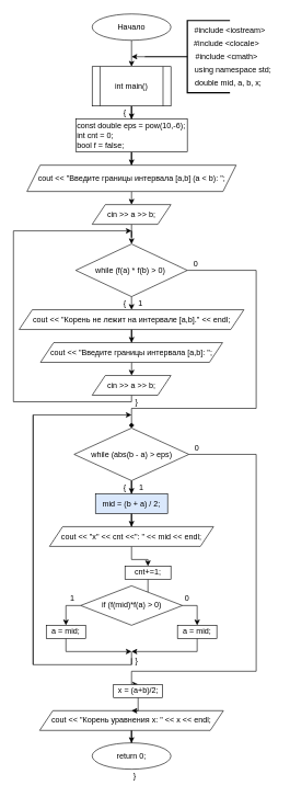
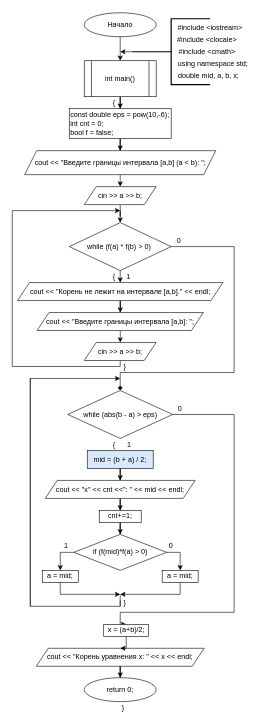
  <mxCell id="0" />
  <mxCell id="1" parent="0" />
  <mxCell id="2" style="edgeStyle=orthogonalEdgeStyle;rounded=0;orthogonalLoop=1;jettySize=auto;html=1;" parent="1" source="3" target="5" edge="1"><mxGeometry relative="1" as="geometry"><Array as="points"><mxPoint x="200" y="90" /><mxPoint x="200" y="90" /></Array></mxGeometry></mxCell>
  <mxCell id="3" value="Начало" style="ellipse;whiteSpace=wrap;html=1;" parent="1" vertex="1"><mxGeometry x="140" width="120" height="40" as="geometry" y="20" /></mxCell>
  <mxCell id="4" style="edgeStyle=orthogonalEdgeStyle;rounded=0;orthogonalLoop=1;jettySize=auto;html=1;entryX=0.5;entryY=0;entryDx=0;entryDy=0;" parent="1" source="5" target="12" edge="1"><mxGeometry relative="1" as="geometry" /></mxCell>
  <mxCell id="5" value="int main()" style="shape=process;whiteSpace=wrap;html=1;backgroundOutline=1;" parent="1" vertex="1"><mxGeometry x="140" y="100" width="120" height="60" as="geometry" /></mxCell>
  <mxCell id="6" style="edgeStyle=orthogonalEdgeStyle;rounded=0;orthogonalLoop=1;jettySize=auto;html=1;" parent="1" source="7" edge="1"><mxGeometry relative="1" as="geometry"><mxPoint x="200" y="85" as="targetPoint" /></mxGeometry></mxCell>
  <mxCell id="7" value="" style="strokeWidth=2;html=1;shape=mxgraph.flowchart.annotation_2;align=left;labelPosition=right;pointerEvents=1;" parent="1" vertex="1"><mxGeometry x="220" y="30" width="130" height="110" as="geometry" /></mxCell>
  <mxCell id="8" value="#include &amp;lt;iostream&amp;gt;" style="text;html=1;align=center;verticalAlign=middle;whiteSpace=wrap;rounded=0;" parent="1" vertex="1"><mxGeometry x="290" y="30" width="120" height="30" as="geometry" /></mxCell>
  <mxCell id="9" value="#include &amp;lt;clocale&amp;gt;" style="text;html=1;align=center;verticalAlign=middle;whiteSpace=wrap;rounded=0;" parent="1" vertex="1"><mxGeometry x="290" y="50" width="110" height="30" as="geometry" /></mxCell>
  <mxCell id="10" value="using namespace std;" style="text;html=1;align=center;verticalAlign=middle;whiteSpace=wrap;rounded=0;" parent="1" vertex="1"><mxGeometry x="290" y="90" width="130" height="30" as="geometry" /></mxCell>
  <mxCell id="11" style="edgeStyle=orthogonalEdgeStyle;rounded=0;orthogonalLoop=1;jettySize=auto;html=1;" parent="1" source="12" target="14" edge="1"><mxGeometry relative="1" as="geometry" /></mxCell>
  <mxCell id="12" value="const double eps = pow(10,-6);&lt;div&gt;int cnt = 0;&lt;/div&gt;&lt;div&gt;bool f = false;&lt;/div&gt;" style="rounded=0;whiteSpace=wrap;html=1;align=left;" parent="1" vertex="1"><mxGeometry x="115" y="180" width="170" height="50" as="geometry" /></mxCell>
  <mxCell id="13" style="edgeStyle=orthogonalEdgeStyle;rounded=0;orthogonalLoop=1;jettySize=auto;html=1;" parent="1" source="14" edge="1"><mxGeometry relative="1" as="geometry"><mxPoint x="200" y="310" as="targetPoint" /></mxGeometry></mxCell>
  <mxCell id="14" value="cout &amp;lt;&amp;lt; &quot;Введите границы интервала [a,b] (a &amp;lt; b): &quot;;" style="shape=parallelogram;perimeter=parallelogramPerimeter;whiteSpace=wrap;html=1;fixedSize=1;" parent="1" vertex="1"><mxGeometry x="40.63" y="250" width="318.75" height="40" as="geometry" /></mxCell>
  <mxCell id="15" style="edgeStyle=orthogonalEdgeStyle;rounded=0;orthogonalLoop=1;jettySize=auto;html=1;entryX=0.5;entryY=0;entryDx=0;entryDy=0;" parent="1" source="16" target="21" edge="1"><mxGeometry relative="1" as="geometry" /></mxCell>
  <mxCell id="16" value="cin &amp;gt;&amp;gt; a &amp;gt;&amp;gt; b;" style="shape=parallelogram;perimeter=parallelogramPerimeter;whiteSpace=wrap;html=1;fixedSize=1;" parent="1" vertex="1"><mxGeometry x="140" y="310" width="120" height="30" as="geometry" /></mxCell>
  <mxCell id="17" value="#include &amp;lt;cmath&amp;gt;" style="text;html=1;align=center;verticalAlign=middle;whiteSpace=wrap;rounded=0;" parent="1" vertex="1"><mxGeometry x="290" y="70" width="110" height="30" as="geometry" /></mxCell>
  <mxCell id="18" value="double mid, a, b, x;" style="text;html=1;align=center;verticalAlign=middle;whiteSpace=wrap;rounded=0;" parent="1" vertex="1"><mxGeometry x="285" y="110" width="125" height="30" as="geometry" /></mxCell>
  <mxCell id="19" style="edgeStyle=orthogonalEdgeStyle;rounded=0;orthogonalLoop=1;jettySize=auto;html=1;" parent="1" source="21" target="23" edge="1"><mxGeometry relative="1" as="geometry" /></mxCell>
  <mxCell id="20" style="edgeStyle=orthogonalEdgeStyle;rounded=0;orthogonalLoop=1;jettySize=auto;html=1;exitX=1;exitY=0.5;exitDx=0;exitDy=0;entryX=0.5;entryY=0;entryDx=0;entryDy=0;endArrow=diamond;" parent="1" source="21" target="30" edge="1"><mxGeometry relative="1" as="geometry"><mxPoint x="200" y="640" as="targetPoint" /><Array as="points"><mxPoint x="390" y="410" /><mxPoint x="390" y="620" /><mxPoint x="200" y="620" /></Array></mxGeometry></mxCell>
  <mxCell id="21" value="while (f(a) * f(b) &amp;gt; 0)&amp;nbsp;" style="rhombus;whiteSpace=wrap;html=1;" parent="1" vertex="1"><mxGeometry x="115" y="370" width="170" height="80" as="geometry" /></mxCell>
  <mxCell id="22" style="edgeStyle=orthogonalEdgeStyle;rounded=0;orthogonalLoop=1;jettySize=auto;html=1;" parent="1" source="23" target="25" edge="1"><mxGeometry relative="1" as="geometry" /></mxCell>
  <mxCell id="23" value="cout &amp;lt;&amp;lt; &quot;Корень не лежит на интервале [a,b].&quot; &amp;lt;&amp;lt; endl;" style="shape=parallelogram;perimeter=parallelogramPerimeter;whiteSpace=wrap;html=1;fixedSize=1;" parent="1" vertex="1"><mxGeometry x="28.75" y="470" width="342.5" height="30" as="geometry" /></mxCell>
  <mxCell id="24" style="edgeStyle=orthogonalEdgeStyle;rounded=0;orthogonalLoop=1;jettySize=auto;html=1;" parent="1" source="25" target="27" edge="1"><mxGeometry relative="1" as="geometry" /></mxCell>
  <mxCell id="25" value="cout &amp;lt;&amp;lt; &quot;Введите границы интервала [a,b]: &quot;;" style="shape=parallelogram;perimeter=parallelogramPerimeter;whiteSpace=wrap;html=1;fixedSize=1;" parent="1" vertex="1"><mxGeometry x="61.25" y="520" width="277.5" height="30" as="geometry" /></mxCell>
  <mxCell id="26" style="edgeStyle=orthogonalEdgeStyle;rounded=0;orthogonalLoop=1;jettySize=auto;html=1;" parent="1" source="27" edge="1"><mxGeometry relative="1" as="geometry"><mxPoint x="200" y="350" as="targetPoint" /><Array as="points"><mxPoint x="200" y="610" /><mxPoint x="20" y="610" /><mxPoint x="20" y="350" /></Array></mxGeometry></mxCell>
  <mxCell id="27" value="cin &amp;gt;&amp;gt; a &amp;gt;&amp;gt; b;" style="shape=parallelogram;perimeter=parallelogramPerimeter;whiteSpace=wrap;html=1;fixedSize=1;" parent="1" vertex="1"><mxGeometry x="140" y="570" width="120" height="30" as="geometry" /></mxCell>
  <mxCell id="28" style="edgeStyle=orthogonalEdgeStyle;rounded=0;orthogonalLoop=1;jettySize=auto;html=1;exitX=1;exitY=0.5;exitDx=0;exitDy=0;entryX=0.5;entryY=0;entryDx=0;entryDy=0;" parent="1" source="30" target="49" edge="1"><mxGeometry relative="1" as="geometry"><mxPoint x="200" y="1030" as="targetPoint" /><Array as="points"><mxPoint x="390" y="690" /><mxPoint x="390" y="1020" /><mxPoint x="200" y="1020" /></Array></mxGeometry></mxCell>
- <mxCell id="29" style="edgeStyle=orthogonalEdgeStyle;rounded=0;orthogonalLoop=1;jettySize=auto;html=1;entryX=0.5;entryY=0;entryDx=0;entryDy=0;" parent="1" source="30" target="32" edge="1"><mxGeometry relative="1" as="geometry" /></mxCell>
  <mxCell id="30" value="while (abs(b - a) &amp;gt; eps)" style="rhombus;whiteSpace=wrap;html=1;" parent="1" vertex="1"><mxGeometry x="112.5" y="650" width="175" height="80" as="geometry" /></mxCell>
  <mxCell id="31" style="edgeStyle=orthogonalEdgeStyle;rounded=0;orthogonalLoop=1;jettySize=auto;html=1;entryX=0.5;entryY=0;entryDx=0;entryDy=0;" parent="1" source="32" target="34" edge="1"><mxGeometry relative="1" as="geometry" /></mxCell>
  <mxCell id="32" value="mid = (b + a) / 2;" style="rounded=0;whiteSpace=wrap;html=1;fillColor=#dae8fc;" parent="1" vertex="1"><mxGeometry x="145" y="750" width="110" height="30" as="geometry" /></mxCell>
  <mxCell id="33" style="edgeStyle=orthogonalEdgeStyle;rounded=0;orthogonalLoop=1;jettySize=auto;html=1;" parent="1" source="34" target="36" edge="1"><mxGeometry relative="1" as="geometry" /></mxCell>
  <mxCell id="34" value="cout &amp;lt;&amp;lt; &quot;x&quot; &amp;lt;&amp;lt; cnt &amp;lt;&amp;lt;&quot;: &quot; &amp;lt;&amp;lt; mid &amp;lt;&amp;lt; endl;" style="shape=parallelogram;perimeter=parallelogramPerimeter;whiteSpace=wrap;html=1;fixedSize=1;" parent="1" vertex="1"><mxGeometry x="75" y="800" width="250" height="30" as="geometry" /></mxCell>
  <mxCell id="35" style="edgeStyle=orthogonalEdgeStyle;rounded=0;orthogonalLoop=1;jettySize=auto;html=1;" parent="1" source="36" target="39" edge="1"><mxGeometry relative="1" as="geometry"><mxPoint x="200" y="880" as="targetPoint" /></mxGeometry></mxCell>
- <mxCell id="36" value="cnt+=1;" style="rounded=0;whiteSpace=wrap;html=1;" parent="1" vertex="1"><mxGeometry x="190" y="860" width="70" height="20" as="geometry" /></mxCell>
+ <mxCell id="36" value="cnt+=1;" style="rounded=0;whiteSpace=wrap;html=1;" parent="1" vertex="1"><mxGeometry x="165" y="850" width="70" height="20" as="geometry" /></mxCell>
  <mxCell id="37" style="edgeStyle=orthogonalEdgeStyle;rounded=0;orthogonalLoop=1;jettySize=auto;html=1;entryX=0.5;entryY=0;entryDx=0;entryDy=0;" parent="1" source="39" target="41" edge="1"><mxGeometry relative="1" as="geometry"><mxPoint x="100" y="920" as="targetPoint" /><Array as="points"><mxPoint x="100" y="920" /></Array></mxGeometry></mxCell>
  <mxCell id="38" style="edgeStyle=orthogonalEdgeStyle;rounded=0;orthogonalLoop=1;jettySize=auto;html=1;entryX=0.5;entryY=0;entryDx=0;entryDy=0;" parent="1" source="39" target="57" edge="1"><mxGeometry relative="1" as="geometry"><mxPoint x="300" y="920" as="targetPoint" /><Array as="points"><mxPoint x="300" y="920" /></Array></mxGeometry></mxCell>
  <mxCell id="39" value="if (f(mid)*f(a) &amp;gt; 0)" style="rhombus;whiteSpace=wrap;html=1;" parent="1" vertex="1"><mxGeometry x="122.5" y="890" width="155" height="60" as="geometry" /></mxCell>
  <mxCell id="40" style="edgeStyle=orthogonalEdgeStyle;rounded=0;orthogonalLoop=1;jettySize=auto;html=1;" parent="1" source="41" edge="1"><mxGeometry relative="1" as="geometry"><mxPoint x="200" y="990" as="targetPoint" /><Array as="points"><mxPoint x="100" y="990" /></Array></mxGeometry></mxCell>
  <mxCell id="41" value="a = mid;" style="rounded=0;whiteSpace=wrap;html=1;" parent="1" vertex="1"><mxGeometry x="70" y="950" width="60" height="20" as="geometry" /></mxCell>
  <mxCell id="42" style="edgeStyle=orthogonalEdgeStyle;rounded=0;orthogonalLoop=1;jettySize=auto;html=1;" parent="1" source="43" target="44" edge="1"><mxGeometry relative="1" as="geometry"><mxPoint x="200" y="1110" as="targetPoint" /></mxGeometry></mxCell>
  <mxCell id="43" value="cout &lt;&lt; &quot;Корень уравнения x: &quot; &lt;&lt; x &lt;&lt; endl;" style="shape=parallelogram;perimeter=parallelogramPerimeter;whiteSpace=wrap;html=1;fixedSize=1;" parent="1" vertex="1"><mxGeometry x="60" y="1080" width="280" height="30" as="geometry" /></mxCell>
  <mxCell id="44" value="return 0;" style="ellipse;whiteSpace=wrap;html=1;" parent="1" vertex="1"><mxGeometry x="140" y="1129" width="120" height="40" as="geometry" /></mxCell>
  <mxCell id="45" value="" style="endArrow=none;html=1;rounded=0;" parent="1" edge="1"><mxGeometry width="50" height="50" relative="1" as="geometry"><mxPoint x="200" y="1000" as="sourcePoint" /><mxPoint x="200" y="990" as="targetPoint" /><Array as="points"><mxPoint x="200" y="1010" /></Array></mxGeometry></mxCell>
  <mxCell id="46" value="" style="endArrow=none;html=1;rounded=0;" parent="1" edge="1"><mxGeometry width="50" height="50" relative="1" as="geometry"><mxPoint x="50" y="1010" as="sourcePoint" /><mxPoint x="200" y="1010" as="targetPoint" /><Array as="points"><mxPoint x="50" y="630" /><mxPoint x="50" y="1010" /></Array></mxGeometry></mxCell>
  <mxCell id="47" value="" style="endArrow=classic;html=1;rounded=0;" parent="1" edge="1"><mxGeometry width="50" height="50" relative="1" as="geometry"><mxPoint x="50" y="630" as="sourcePoint" /><mxPoint x="200" y="630" as="targetPoint" /></mxGeometry></mxCell>
  <mxCell id="48" style="edgeStyle=orthogonalEdgeStyle;rounded=0;orthogonalLoop=1;jettySize=auto;html=1;entryX=0.5;entryY=0;entryDx=0;entryDy=0;" parent="1" source="49" target="43" edge="1"><mxGeometry relative="1" as="geometry" /></mxCell>
  <mxCell id="49" value="x = (a+b)/2;" style="rounded=0;whiteSpace=wrap;html=1;" parent="1" vertex="1"><mxGeometry x="172.5" y="1040" width="75" height="20" as="geometry" /></mxCell>
  <mxCell id="50" value="{" style="text;html=1;align=center;verticalAlign=middle;whiteSpace=wrap;rounded=0;" parent="1" vertex="1"><mxGeometry x="160" y="160" width="60" height="20" as="geometry" /></mxCell>
  <mxCell id="51" value="{" style="text;html=1;align=center;verticalAlign=middle;whiteSpace=wrap;rounded=0;" parent="1" vertex="1"><mxGeometry x="160" y="450" width="60" height="20" as="geometry" /></mxCell>
  <mxCell id="52" value="{" style="text;html=1;align=center;verticalAlign=middle;whiteSpace=wrap;rounded=0;" parent="1" vertex="1"><mxGeometry x="160" y="730" width="60" height="20" as="geometry" /></mxCell>
  <mxCell id="53" value="}" style="text;html=1;align=center;verticalAlign=middle;whiteSpace=wrap;rounded=0;" parent="1" vertex="1"><mxGeometry x="175" y="1169" width="60" height="20" as="geometry" /></mxCell>
  <mxCell id="54" value="}" style="text;html=1;align=center;verticalAlign=middle;whiteSpace=wrap;rounded=0;" parent="1" vertex="1"><mxGeometry x="177.5" y="1000" width="60" height="10" as="geometry" /></mxCell>
  <mxCell id="55" value="}" style="text;html=1;align=center;verticalAlign=middle;whiteSpace=wrap;rounded=0;" parent="1" vertex="1"><mxGeometry x="177.5" y="600" width="60" height="20" as="geometry" /></mxCell>
  <mxCell id="56" style="edgeStyle=orthogonalEdgeStyle;rounded=0;orthogonalLoop=1;jettySize=auto;html=1;" parent="1" source="57" edge="1"><mxGeometry relative="1" as="geometry"><mxPoint x="200" y="990" as="targetPoint" /><Array as="points"><mxPoint x="300" y="990" /></Array></mxGeometry></mxCell>
  <mxCell id="57" value="a = mid;" style="rounded=0;whiteSpace=wrap;html=1;" parent="1" vertex="1"><mxGeometry x="270" y="950" width="60" height="20" as="geometry" /></mxCell>
  <mxCell id="58" value="1" style="text;html=1;align=center;verticalAlign=middle;whiteSpace=wrap;rounded=0;" parent="1" vertex="1"><mxGeometry x="90" y="900" width="40" height="20" as="geometry" /></mxCell>
  <mxCell id="59" value="1" style="text;html=1;align=center;verticalAlign=middle;whiteSpace=wrap;rounded=0;" parent="1" vertex="1"><mxGeometry x="195" y="730" width="40" height="20" as="geometry" /></mxCell>
  <mxCell id="60" value="1" style="text;html=1;align=center;verticalAlign=middle;whiteSpace=wrap;rounded=0;" parent="1" vertex="1"><mxGeometry x="194" y="450" width="40" height="20" as="geometry" /></mxCell>
  <mxCell id="61" value="0" style="text;html=1;align=center;verticalAlign=middle;whiteSpace=wrap;rounded=0;" parent="1" vertex="1"><mxGeometry x="265" y="900" width="40" height="20" as="geometry" /></mxCell>
  <mxCell id="62" value="0" style="text;html=1;align=center;verticalAlign=middle;whiteSpace=wrap;rounded=0;" parent="1" vertex="1"><mxGeometry x="280" y="670" width="40" height="20" as="geometry" /></mxCell>
  <mxCell id="63" value="0" style="text;html=1;align=center;verticalAlign=middle;whiteSpace=wrap;rounded=0;" parent="1" vertex="1"><mxGeometry x="277.5" y="390" width="40" height="20" as="geometry" /></mxCell>
